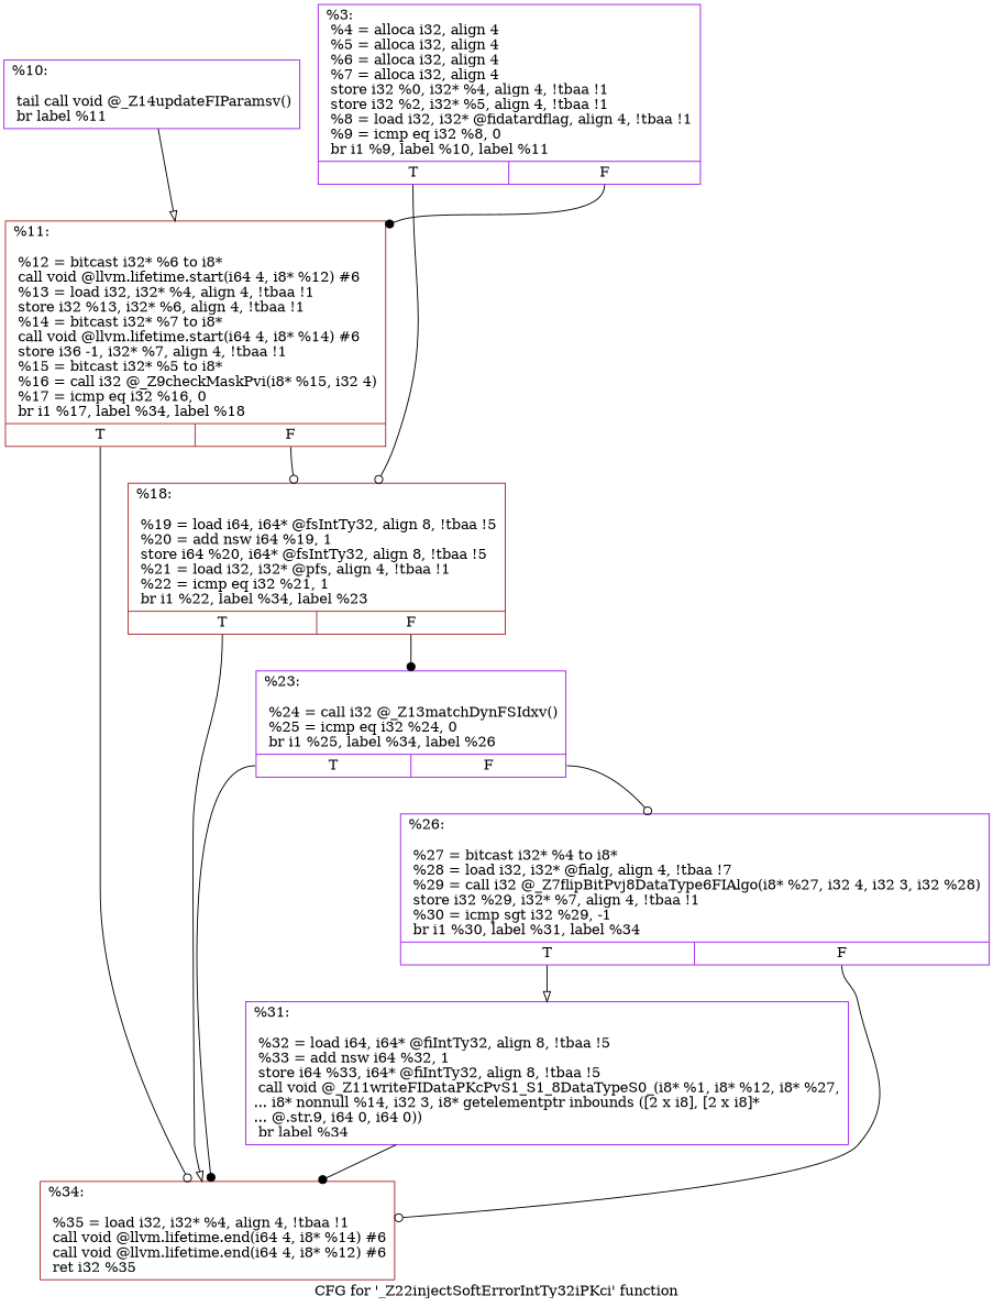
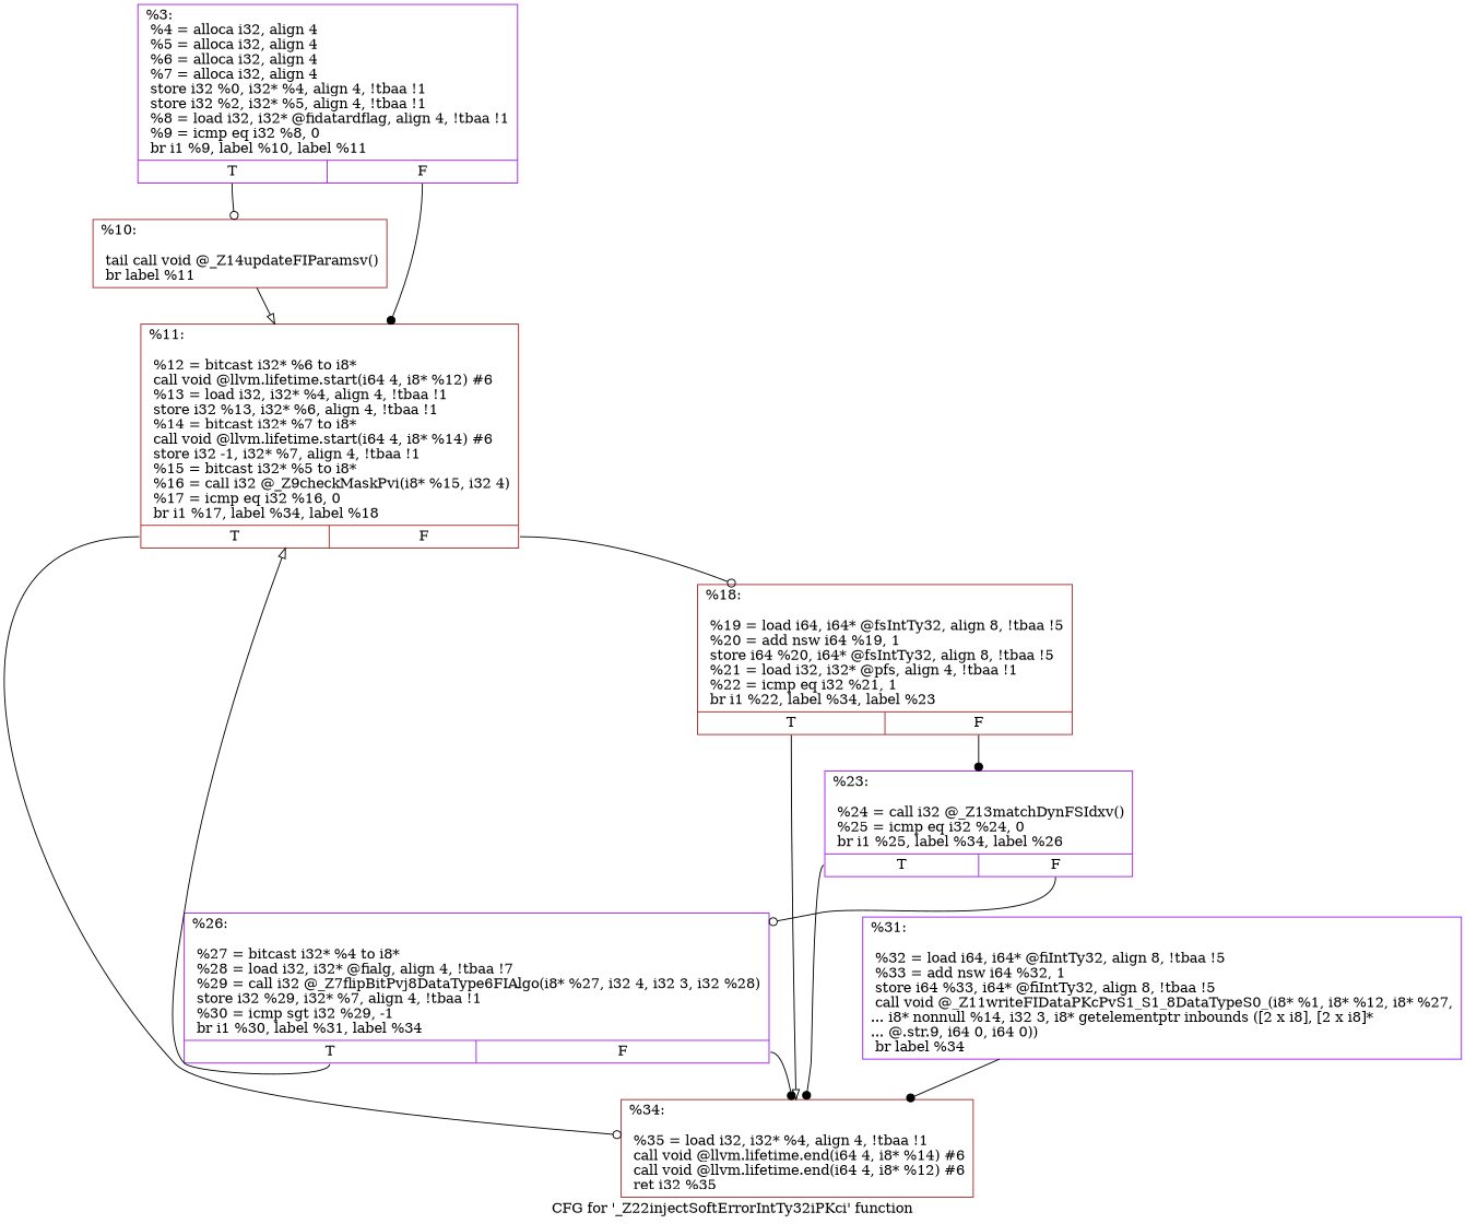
  digraph {
    label="CFG for '_Z22injectSoftErrorIntTy32iPKci' function"
    node [color=purple shape=record]
    edge [arrowhead=odot tailport=s0]
    n1 [label="{%3:\l  %4 = alloca i32, align 4\l  %5 = alloca i32, align 4\l  %6 = alloca i32, align 4\l  %7 = alloca i32, align 4\l  store i32 %0, i32* %4, align 4, !tbaa !1\l  store i32 %2, i32* %5, align 4, !tbaa !1\l  %8 = load i32, i32* @fidatardflag, align 4, !tbaa !1\l  %9 = icmp eq i32 %8, 0\l  br i1 %9, label %10, label %11\l|{<s0>T|<s1>F}}"]
-   n2 [label="{%10:\l\l  tail call void @_Z14updateFIParamsv()\l  br label %11\l}"]
-   n3 [color=brown label="{%11:\l\l  %12 = bitcast i32* %6 to i8*\l  call void @llvm.lifetime.start(i64 4, i8* %12) #6\l  %13 = load i32, i32* %4, align 4, !tbaa !1\l  store i32 %13, i32* %6, align 4, !tbaa !1\l  %14 = bitcast i32* %7 to i8*\l  call void @llvm.lifetime.start(i64 4, i8* %14) #6\l  store i36 -1, i32* %7, align 4, !tbaa !1\l  %15 = bitcast i32* %5 to i8*\l  %16 = call i32 @_Z9checkMaskPvi(i8* %15, i32 4)\l  %17 = icmp eq i32 %16, 0\l  br i1 %17, label %34, label %18\l|{<s0>T|<s1>F}}"]
+   n2 [color=brown label="{%10:\l\l  tail call void @_Z14updateFIParamsv()\l  br label %11\l}"]
+   n3 [color=brown label="{%11:\l\l  %12 = bitcast i32* %6 to i8*\l  call void @llvm.lifetime.start(i64 4, i8* %12) #6\l  %13 = load i32, i32* %4, align 4, !tbaa !1\l  store i32 %13, i32* %6, align 4, !tbaa !1\l  %14 = bitcast i32* %7 to i8*\l  call void @llvm.lifetime.start(i64 4, i8* %14) #6\l  store i32 -1, i32* %7, align 4, !tbaa !1\l  %15 = bitcast i32* %5 to i8*\l  %16 = call i32 @_Z9checkMaskPvi(i8* %15, i32 4)\l  %17 = icmp eq i32 %16, 0\l  br i1 %17, label %34, label %18\l|{<s0>T|<s1>F}}"]
    n4 [color=brown label="{%34:\l\l  %35 = load i32, i32* %4, align 4, !tbaa !1\l  call void @llvm.lifetime.end(i64 4, i8* %14) #6\l  call void @llvm.lifetime.end(i64 4, i8* %12) #6\l  ret i32 %35\l}"]
    n5 [color=brown label="{%18:\l\l  %19 = load i64, i64* @fsIntTy32, align 8, !tbaa !5\l  %20 = add nsw i64 %19, 1\l  store i64 %20, i64* @fsIntTy32, align 8, !tbaa !5\l  %21 = load i32, i32* @pfs, align 4, !tbaa !1\l  %22 = icmp eq i32 %21, 1\l  br i1 %22, label %34, label %23\l|{<s0>T|<s1>F}}"]
    n6 [label="{%23:\l\l  %24 = call i32 @_Z13matchDynFSIdxv()\l  %25 = icmp eq i32 %24, 0\l  br i1 %25, label %34, label %26\l|{<s0>T|<s1>F}}"]
    n7 [label="{%26:\l\l  %27 = bitcast i32* %4 to i8*\l  %28 = load i32, i32* @fialg, align 4, !tbaa !7\l  %29 = call i32 @_Z7flipBitPvj8DataType6FIAlgo(i8* %27, i32 4, i32 3, i32 %28)\l  store i32 %29, i32* %7, align 4, !tbaa !1\l  %30 = icmp sgt i32 %29, -1\l  br i1 %30, label %31, label %34\l|{<s0>T|<s1>F}}"]
    n8 [label="{%31:\l\l  %32 = load i64, i64* @fiIntTy32, align 8, !tbaa !5\l  %33 = add nsw i64 %32, 1\l  store i64 %33, i64* @fiIntTy32, align 8, !tbaa !5\l  call void @_Z11writeFIDataPKcPvS1_S1_8DataTypeS0_(i8* %1, i8* %12, i8* %27,\l... i8* nonnull %14, i32 3, i8* getelementptr inbounds ([2 x i8], [2 x i8]*\l... @.str.9, i64 0, i64 0))\l  br label %34\l}"]
-   n1 -> n5
+   n1 -> n2
    n1 -> n3 [arrowhead=dot tailport=s1]
    n2 -> n3 [arrowhead=onormal]
    n3 -> n4
    n3 -> n5 [tailport=s1]
    n5 -> n4 [arrowhead=onormal]
    n5 -> n6 [arrowhead=dot tailport=s1]
    n6 -> n4 [arrowhead=dot]
    n6 -> n7 [tailport=s1]
-   n7 -> n4 [tailport=s1]
-   n7 -> n8 [arrowhead=onormal]
+   n7 -> n4 [arrowhead=dot tailport=s1]
+   n7 -> n3 [arrowhead=onormal]
    n8 -> n4 [arrowhead=dot]
  }
